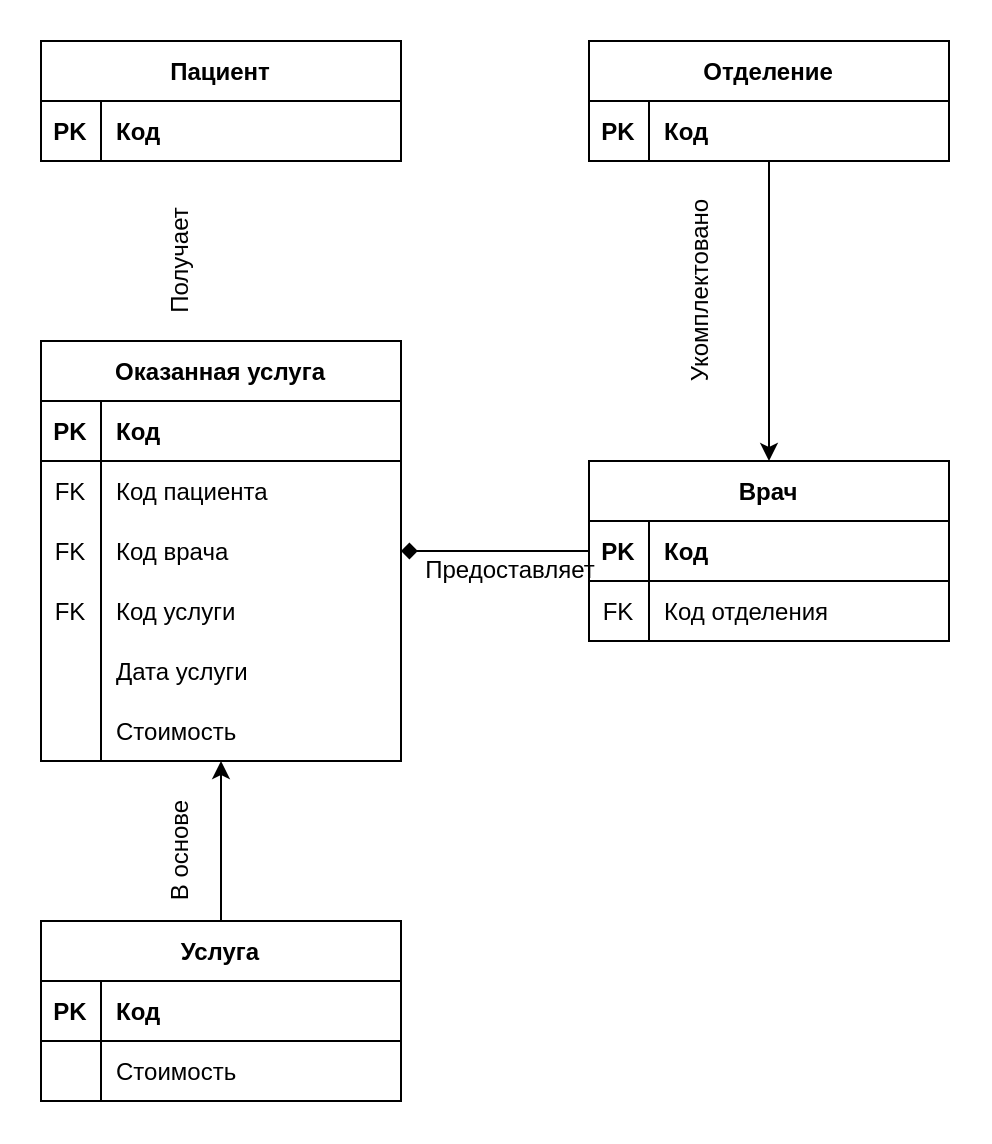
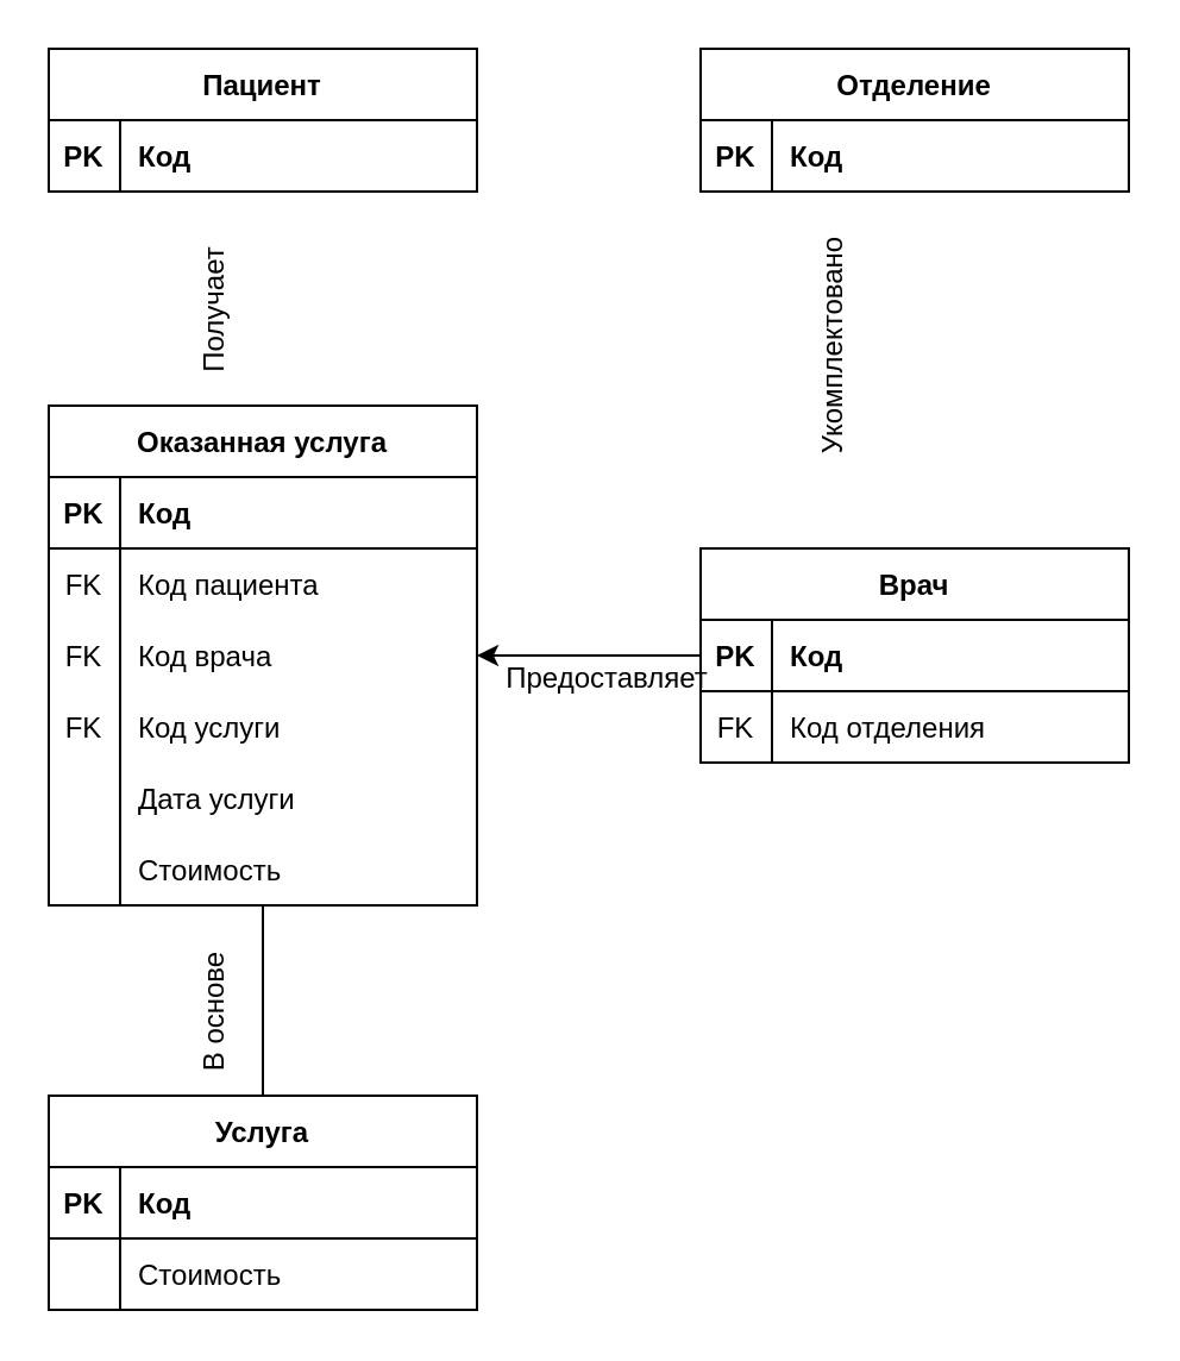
  <mxCell id="0" />
  <mxCell id="1" parent="0" />
- <mxCell id="2" value="" style="endArrow=diamond;html=1;rounded=0;" parent="1" source="12" target="19" edge="1"><mxGeometry width="50" height="50" relative="1" as="geometry"><mxPoint x="330" y="240" as="sourcePoint" /><mxPoint x="200" y="280" as="targetPoint" /></mxGeometry></mxCell>
- <mxCell id="3" value="" style="endArrow=classic;html=1;rounded=0;" parent="1" source="4" target="12" edge="1"><mxGeometry width="50" height="50" relative="1" as="geometry"><mxPoint x="395" y="100" as="sourcePoint" /><mxPoint x="395" y="180" as="targetPoint" /></mxGeometry></mxCell>
+ <mxCell id="2" value="" style="endArrow=classic;html=1;rounded=0;" parent="1" source="12" target="19" edge="1"><mxGeometry width="50" height="50" relative="1" as="geometry"><mxPoint x="330" y="240" as="sourcePoint" /><mxPoint x="200" y="280" as="targetPoint" /></mxGeometry></mxCell>
  <mxCell id="4" value="Отделение" style="shape=table;startSize=30;container=1;collapsible=1;childLayout=tableLayout;fixedRows=1;rowLines=0;fontStyle=1;align=center;resizeLast=1;" parent="1" vertex="1"><mxGeometry x="294" y="20" width="180" height="60" as="geometry"><mxRectangle x="300" y="280" width="70" height="30" as="alternateBounds" /></mxGeometry></mxCell>
  <mxCell id="5" value="" style="shape=tableRow;horizontal=0;startSize=0;swimlaneHead=0;swimlaneBody=0;fillColor=none;collapsible=0;dropTarget=0;points=[[0,0.5],[1,0.5]];portConstraint=eastwest;top=0;left=0;right=0;bottom=1;" parent="4" vertex="1"><mxGeometry y="30" width="180" height="30" as="geometry" /></mxCell>
  <mxCell id="6" value="PK" style="shape=partialRectangle;connectable=0;fillColor=none;top=0;left=0;bottom=0;right=0;fontStyle=1;overflow=hidden;" parent="5" vertex="1"><mxGeometry width="30" height="30" as="geometry"><mxRectangle width="30" height="30" as="alternateBounds" /></mxGeometry></mxCell>
  <mxCell id="7" value="Код" style="shape=partialRectangle;connectable=0;fillColor=none;top=0;left=0;bottom=0;right=0;align=left;spacingLeft=6;fontStyle=1;overflow=hidden;" parent="5" vertex="1"><mxGeometry x="30" width="150" height="30" as="geometry"><mxRectangle width="150" height="30" as="alternateBounds" /></mxGeometry></mxCell>
  <mxCell id="8" value="Пациент" style="shape=table;startSize=30;container=1;collapsible=1;childLayout=tableLayout;fixedRows=1;rowLines=0;fontStyle=1;align=center;resizeLast=1;" parent="1" vertex="1"><mxGeometry x="20" y="20" width="180" height="60" as="geometry" /></mxCell>
  <mxCell id="9" value="" style="shape=tableRow;horizontal=0;startSize=0;swimlaneHead=0;swimlaneBody=0;fillColor=none;collapsible=0;dropTarget=0;points=[[0,0.5],[1,0.5]];portConstraint=eastwest;top=0;left=0;right=0;bottom=1;" parent="8" vertex="1"><mxGeometry y="30" width="180" height="30" as="geometry" /></mxCell>
  <mxCell id="10" value="PK" style="shape=partialRectangle;connectable=0;fillColor=none;top=0;left=0;bottom=0;right=0;fontStyle=1;overflow=hidden;" parent="9" vertex="1"><mxGeometry width="30" height="30" as="geometry"><mxRectangle width="30" height="30" as="alternateBounds" /></mxGeometry></mxCell>
  <mxCell id="11" value="Код" style="shape=partialRectangle;connectable=0;fillColor=none;top=0;left=0;bottom=0;right=0;align=left;spacingLeft=6;fontStyle=1;overflow=hidden;" parent="9" vertex="1"><mxGeometry x="30" width="150" height="30" as="geometry"><mxRectangle width="150" height="30" as="alternateBounds" /></mxGeometry></mxCell>
  <mxCell id="12" value="Врач" style="shape=table;startSize=30;container=1;collapsible=1;childLayout=tableLayout;fixedRows=1;rowLines=0;fontStyle=1;align=center;resizeLast=1;" parent="1" vertex="1"><mxGeometry x="294" y="230" width="180" height="90" as="geometry" /></mxCell>
  <mxCell id="13" value="" style="shape=tableRow;horizontal=0;startSize=0;swimlaneHead=0;swimlaneBody=0;fillColor=none;collapsible=0;dropTarget=0;points=[[0,0.5],[1,0.5]];portConstraint=eastwest;top=0;left=0;right=0;bottom=1;" parent="12" vertex="1"><mxGeometry y="30" width="180" height="30" as="geometry" /></mxCell>
  <mxCell id="14" value="PK" style="shape=partialRectangle;connectable=0;fillColor=none;top=0;left=0;bottom=0;right=0;fontStyle=1;overflow=hidden;" parent="13" vertex="1"><mxGeometry width="30" height="30" as="geometry"><mxRectangle width="30" height="30" as="alternateBounds" /></mxGeometry></mxCell>
  <mxCell id="15" value="Код" style="shape=partialRectangle;connectable=0;fillColor=none;top=0;left=0;bottom=0;right=0;align=left;spacingLeft=6;fontStyle=1;overflow=hidden;" parent="13" vertex="1"><mxGeometry x="30" width="150" height="30" as="geometry"><mxRectangle width="150" height="30" as="alternateBounds" /></mxGeometry></mxCell>
  <mxCell id="16" value="" style="shape=tableRow;horizontal=0;startSize=0;swimlaneHead=0;swimlaneBody=0;fillColor=none;collapsible=0;dropTarget=0;points=[[0,0.5],[1,0.5]];portConstraint=eastwest;top=0;left=0;right=0;bottom=0;" parent="12" vertex="1"><mxGeometry y="60" width="180" height="30" as="geometry" /></mxCell>
  <mxCell id="17" value="FK" style="shape=partialRectangle;connectable=0;fillColor=none;top=0;left=0;bottom=0;right=0;editable=1;overflow=hidden;" parent="16" vertex="1"><mxGeometry width="30" height="30" as="geometry"><mxRectangle width="30" height="30" as="alternateBounds" /></mxGeometry></mxCell>
  <mxCell id="18" value="Код отделения" style="shape=partialRectangle;connectable=0;fillColor=none;top=0;left=0;bottom=0;right=0;align=left;spacingLeft=6;overflow=hidden;" parent="16" vertex="1"><mxGeometry x="30" width="150" height="30" as="geometry"><mxRectangle width="150" height="30" as="alternateBounds" /></mxGeometry></mxCell>
  <mxCell id="19" value="Оказанная услуга" style="shape=table;startSize=30;container=1;collapsible=1;childLayout=tableLayout;fixedRows=1;rowLines=0;fontStyle=1;align=center;resizeLast=1;strokeColor=default;" parent="1" vertex="1"><mxGeometry x="20" y="170" width="180" height="210" as="geometry" /></mxCell>
  <mxCell id="20" value="" style="shape=tableRow;horizontal=0;startSize=0;swimlaneHead=0;swimlaneBody=0;fillColor=none;collapsible=0;dropTarget=0;points=[[0,0.5],[1,0.5]];portConstraint=eastwest;top=0;left=0;right=0;bottom=1;strokeColor=default;" parent="19" vertex="1"><mxGeometry y="30" width="180" height="30" as="geometry" /></mxCell>
  <mxCell id="21" value="PK" style="shape=partialRectangle;connectable=0;fillColor=none;top=0;left=0;bottom=0;right=0;fontStyle=1;overflow=hidden;strokeColor=default;" parent="20" vertex="1"><mxGeometry width="30" height="30" as="geometry"><mxRectangle width="30" height="30" as="alternateBounds" /></mxGeometry></mxCell>
  <mxCell id="22" value="Код" style="shape=partialRectangle;connectable=0;fillColor=none;top=0;left=0;bottom=0;right=0;align=left;spacingLeft=6;fontStyle=1;overflow=hidden;strokeColor=default;" parent="20" vertex="1"><mxGeometry x="30" width="150" height="30" as="geometry"><mxRectangle width="150" height="30" as="alternateBounds" /></mxGeometry></mxCell>
  <mxCell id="23" value="" style="shape=tableRow;horizontal=0;startSize=0;swimlaneHead=0;swimlaneBody=0;fillColor=none;collapsible=0;dropTarget=0;points=[[0,0.5],[1,0.5]];portConstraint=eastwest;top=0;left=0;right=0;bottom=0;strokeColor=default;" parent="19" vertex="1"><mxGeometry y="60" width="180" height="30" as="geometry" /></mxCell>
  <mxCell id="24" value="FK" style="shape=partialRectangle;connectable=0;fillColor=none;top=0;left=0;bottom=0;right=0;editable=1;overflow=hidden;strokeColor=default;" parent="23" vertex="1"><mxGeometry width="30" height="30" as="geometry"><mxRectangle width="30" height="30" as="alternateBounds" /></mxGeometry></mxCell>
  <mxCell id="25" value="Код пациента" style="shape=partialRectangle;connectable=0;fillColor=none;top=0;left=0;bottom=0;right=0;align=left;spacingLeft=6;overflow=hidden;strokeColor=default;" parent="23" vertex="1"><mxGeometry x="30" width="150" height="30" as="geometry"><mxRectangle width="150" height="30" as="alternateBounds" /></mxGeometry></mxCell>
  <mxCell id="26" value="" style="shape=tableRow;horizontal=0;startSize=0;swimlaneHead=0;swimlaneBody=0;fillColor=none;collapsible=0;dropTarget=0;points=[[0,0.5],[1,0.5]];portConstraint=eastwest;top=0;left=0;right=0;bottom=0;strokeColor=default;" parent="19" vertex="1"><mxGeometry y="90" width="180" height="30" as="geometry" /></mxCell>
  <mxCell id="27" value="FK" style="shape=partialRectangle;connectable=0;fillColor=none;top=0;left=0;bottom=0;right=0;editable=1;overflow=hidden;strokeColor=default;" parent="26" vertex="1"><mxGeometry width="30" height="30" as="geometry"><mxRectangle width="30" height="30" as="alternateBounds" /></mxGeometry></mxCell>
  <mxCell id="28" value="Код врача" style="shape=partialRectangle;connectable=0;fillColor=none;top=0;left=0;bottom=0;right=0;align=left;spacingLeft=6;overflow=hidden;strokeColor=default;" parent="26" vertex="1"><mxGeometry x="30" width="150" height="30" as="geometry"><mxRectangle width="150" height="30" as="alternateBounds" /></mxGeometry></mxCell>
  <mxCell id="29" value="" style="shape=tableRow;horizontal=0;startSize=0;swimlaneHead=0;swimlaneBody=0;fillColor=none;collapsible=0;dropTarget=0;points=[[0,0.5],[1,0.5]];portConstraint=eastwest;top=0;left=0;right=0;bottom=0;" vertex="1" parent="19"><mxGeometry y="120" width="180" height="30" as="geometry" /></mxCell>
  <mxCell id="30" value="FK" style="shape=partialRectangle;connectable=0;fillColor=none;top=0;left=0;bottom=0;right=0;editable=1;overflow=hidden;" vertex="1" parent="29"><mxGeometry width="30" height="30" as="geometry"><mxRectangle width="30" height="30" as="alternateBounds" /></mxGeometry></mxCell>
  <mxCell id="31" value="Код услуги" style="shape=partialRectangle;connectable=0;fillColor=none;top=0;left=0;bottom=0;right=0;align=left;spacingLeft=6;overflow=hidden;" vertex="1" parent="29"><mxGeometry x="30" width="150" height="30" as="geometry"><mxRectangle width="150" height="30" as="alternateBounds" /></mxGeometry></mxCell>
  <mxCell id="32" value="" style="shape=tableRow;horizontal=0;startSize=0;swimlaneHead=0;swimlaneBody=0;fillColor=none;collapsible=0;dropTarget=0;points=[[0,0.5],[1,0.5]];portConstraint=eastwest;top=0;left=0;right=0;bottom=0;strokeColor=default;" parent="19" vertex="1"><mxGeometry y="150" width="180" height="30" as="geometry" /></mxCell>
  <mxCell id="33" value="" style="shape=partialRectangle;connectable=0;fillColor=none;top=0;left=0;bottom=0;right=0;editable=1;overflow=hidden;strokeColor=default;" parent="32" vertex="1"><mxGeometry width="30" height="30" as="geometry"><mxRectangle width="30" height="30" as="alternateBounds" /></mxGeometry></mxCell>
  <mxCell id="34" value="Дата услуги" style="shape=partialRectangle;connectable=0;fillColor=none;top=0;left=0;bottom=0;right=0;align=left;spacingLeft=6;overflow=hidden;strokeColor=default;" parent="32" vertex="1"><mxGeometry x="30" width="150" height="30" as="geometry"><mxRectangle width="150" height="30" as="alternateBounds" /></mxGeometry></mxCell>
  <mxCell id="35" value="" style="shape=tableRow;horizontal=0;startSize=0;swimlaneHead=0;swimlaneBody=0;fillColor=none;collapsible=0;dropTarget=0;points=[[0,0.5],[1,0.5]];portConstraint=eastwest;top=0;left=0;right=0;bottom=0;" vertex="1" parent="19"><mxGeometry y="180" width="180" height="30" as="geometry" /></mxCell>
  <mxCell id="36" value="" style="shape=partialRectangle;connectable=0;fillColor=none;top=0;left=0;bottom=0;right=0;editable=1;overflow=hidden;" vertex="1" parent="35"><mxGeometry width="30" height="30" as="geometry"><mxRectangle width="30" height="30" as="alternateBounds" /></mxGeometry></mxCell>
  <mxCell id="37" value="Стоимость" style="shape=partialRectangle;connectable=0;fillColor=none;top=0;left=0;bottom=0;right=0;align=left;spacingLeft=6;overflow=hidden;" vertex="1" parent="35"><mxGeometry x="30" width="150" height="30" as="geometry"><mxRectangle width="150" height="30" as="alternateBounds" /></mxGeometry></mxCell>
  <mxCell id="38" value="Получает" style="text;html=1;strokeColor=none;fillColor=none;align=center;verticalAlign=middle;whiteSpace=wrap;rounded=0;rotation=-90;" parent="1" vertex="1"><mxGeometry x="60" y="115" width="60" height="30" as="geometry" /></mxCell>
  <mxCell id="39" value="Предоставляет" style="text;html=1;strokeColor=none;fillColor=none;align=center;verticalAlign=middle;whiteSpace=wrap;rounded=0;" parent="1" vertex="1"><mxGeometry x="225" y="270" width="60" height="30" as="geometry" /></mxCell>
  <mxCell id="40" value="Укомплектовано" style="text;html=1;strokeColor=none;fillColor=none;align=center;verticalAlign=middle;whiteSpace=wrap;rounded=0;rotation=-90;" parent="1" vertex="1"><mxGeometry x="320" y="130" width="60" height="30" as="geometry" /></mxCell>
  <mxCell id="41" value="Услуга" style="shape=table;startSize=30;container=1;collapsible=1;childLayout=tableLayout;fixedRows=1;rowLines=0;fontStyle=1;align=center;resizeLast=1;" vertex="1" parent="1"><mxGeometry x="20" y="460" width="180" height="90" as="geometry" /></mxCell>
  <mxCell id="42" value="" style="shape=tableRow;horizontal=0;startSize=0;swimlaneHead=0;swimlaneBody=0;fillColor=none;collapsible=0;dropTarget=0;points=[[0,0.5],[1,0.5]];portConstraint=eastwest;top=0;left=0;right=0;bottom=1;" vertex="1" parent="41"><mxGeometry y="30" width="180" height="30" as="geometry" /></mxCell>
  <mxCell id="43" value="PK" style="shape=partialRectangle;connectable=0;fillColor=none;top=0;left=0;bottom=0;right=0;fontStyle=1;overflow=hidden;" vertex="1" parent="42"><mxGeometry width="30" height="30" as="geometry"><mxRectangle width="30" height="30" as="alternateBounds" /></mxGeometry></mxCell>
  <mxCell id="44" value="Код" style="shape=partialRectangle;connectable=0;fillColor=none;top=0;left=0;bottom=0;right=0;align=left;spacingLeft=6;fontStyle=1;overflow=hidden;" vertex="1" parent="42"><mxGeometry x="30" width="150" height="30" as="geometry"><mxRectangle width="150" height="30" as="alternateBounds" /></mxGeometry></mxCell>
  <mxCell id="45" value="" style="shape=tableRow;horizontal=0;startSize=0;swimlaneHead=0;swimlaneBody=0;fillColor=none;collapsible=0;dropTarget=0;points=[[0,0.5],[1,0.5]];portConstraint=eastwest;top=0;left=0;right=0;bottom=0;" vertex="1" parent="41"><mxGeometry y="60" width="180" height="30" as="geometry" /></mxCell>
  <mxCell id="46" value="" style="shape=partialRectangle;connectable=0;fillColor=none;top=0;left=0;bottom=0;right=0;editable=1;overflow=hidden;" vertex="1" parent="45"><mxGeometry width="30" height="30" as="geometry"><mxRectangle width="30" height="30" as="alternateBounds" /></mxGeometry></mxCell>
  <mxCell id="47" value="Стоимость" style="shape=partialRectangle;connectable=0;fillColor=none;top=0;left=0;bottom=0;right=0;align=left;spacingLeft=6;overflow=hidden;" vertex="1" parent="45"><mxGeometry x="30" width="150" height="30" as="geometry"><mxRectangle width="150" height="30" as="alternateBounds" /></mxGeometry></mxCell>
- <mxCell id="48" value="" style="endArrow=classic;html=1;rounded=0;" edge="1" parent="1" source="41" target="19"><mxGeometry width="50" height="50" relative="1" as="geometry"><mxPoint x="297" y="390" as="sourcePoint" /><mxPoint x="203" y="390" as="targetPoint" /></mxGeometry></mxCell>
+ <mxCell id="48" value="" style="endArrow=none;html=1;rounded=0;" edge="1" parent="1" source="41" target="19"><mxGeometry width="50" height="50" relative="1" as="geometry"><mxPoint x="297" y="390" as="sourcePoint" /><mxPoint x="203" y="390" as="targetPoint" /></mxGeometry></mxCell>
  <mxCell id="49" value="В основе" style="text;html=1;strokeColor=none;fillColor=none;align=center;verticalAlign=middle;whiteSpace=wrap;rounded=0;rotation=-90;" vertex="1" parent="1"><mxGeometry x="60" y="410" width="60" height="30" as="geometry" /></mxCell>
